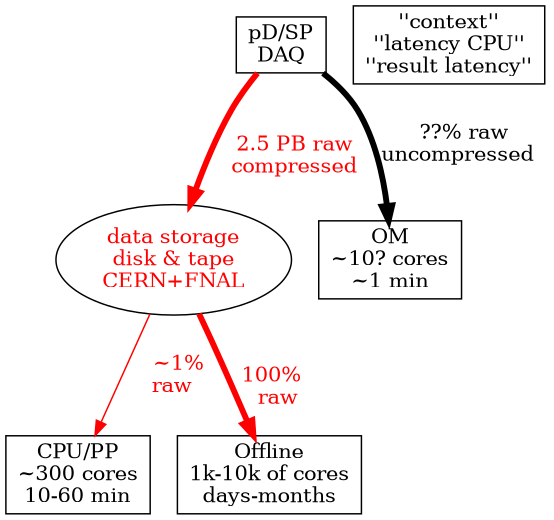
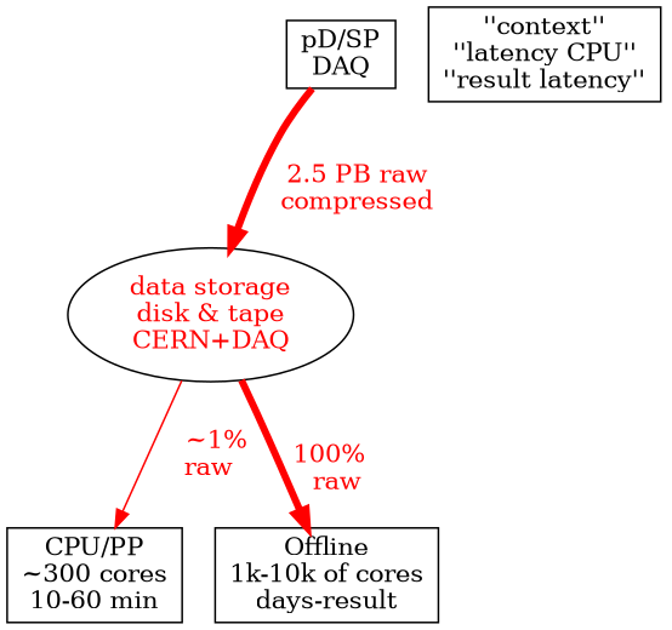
  digraph {
    node [shape=box]
    edge [color=red fontcolor=red penwidth=4]
    n1 [label="pD/SP\nDAQ"]
-   n2 [fontcolor=red label="data storage\ndisk & tape\nCERN+FNAL" shape=ellipse]
-   n3 [label="OM\n~10? cores\n~1 min"]
+   n2 [fontcolor=red label="data storage\ndisk & tape\nCERN+DAQ" shape=ellipse]
    n4 [label="CPU/PP\n~300 cores\n10-60 min"]
-   n5 [label="Offline\n1k-10k of cores\ndays-months"]
+   n5 [label="Offline\n1k-10k of cores\ndays-result"]
    n6 [label="''context''\n''latency CPU''\n''result latency''"]
    n1 -> n2 [label="\n2.5 PB raw\ncompressed"]
-   n1 -> n3 [label="??% raw\nuncompressed  " color="" fontcolor=""]
    n2 -> n4 [label="  ~1%\n  raw  " penwidth=""]
    n2 -> n5 [label="\n100%  \nraw"]
  }
